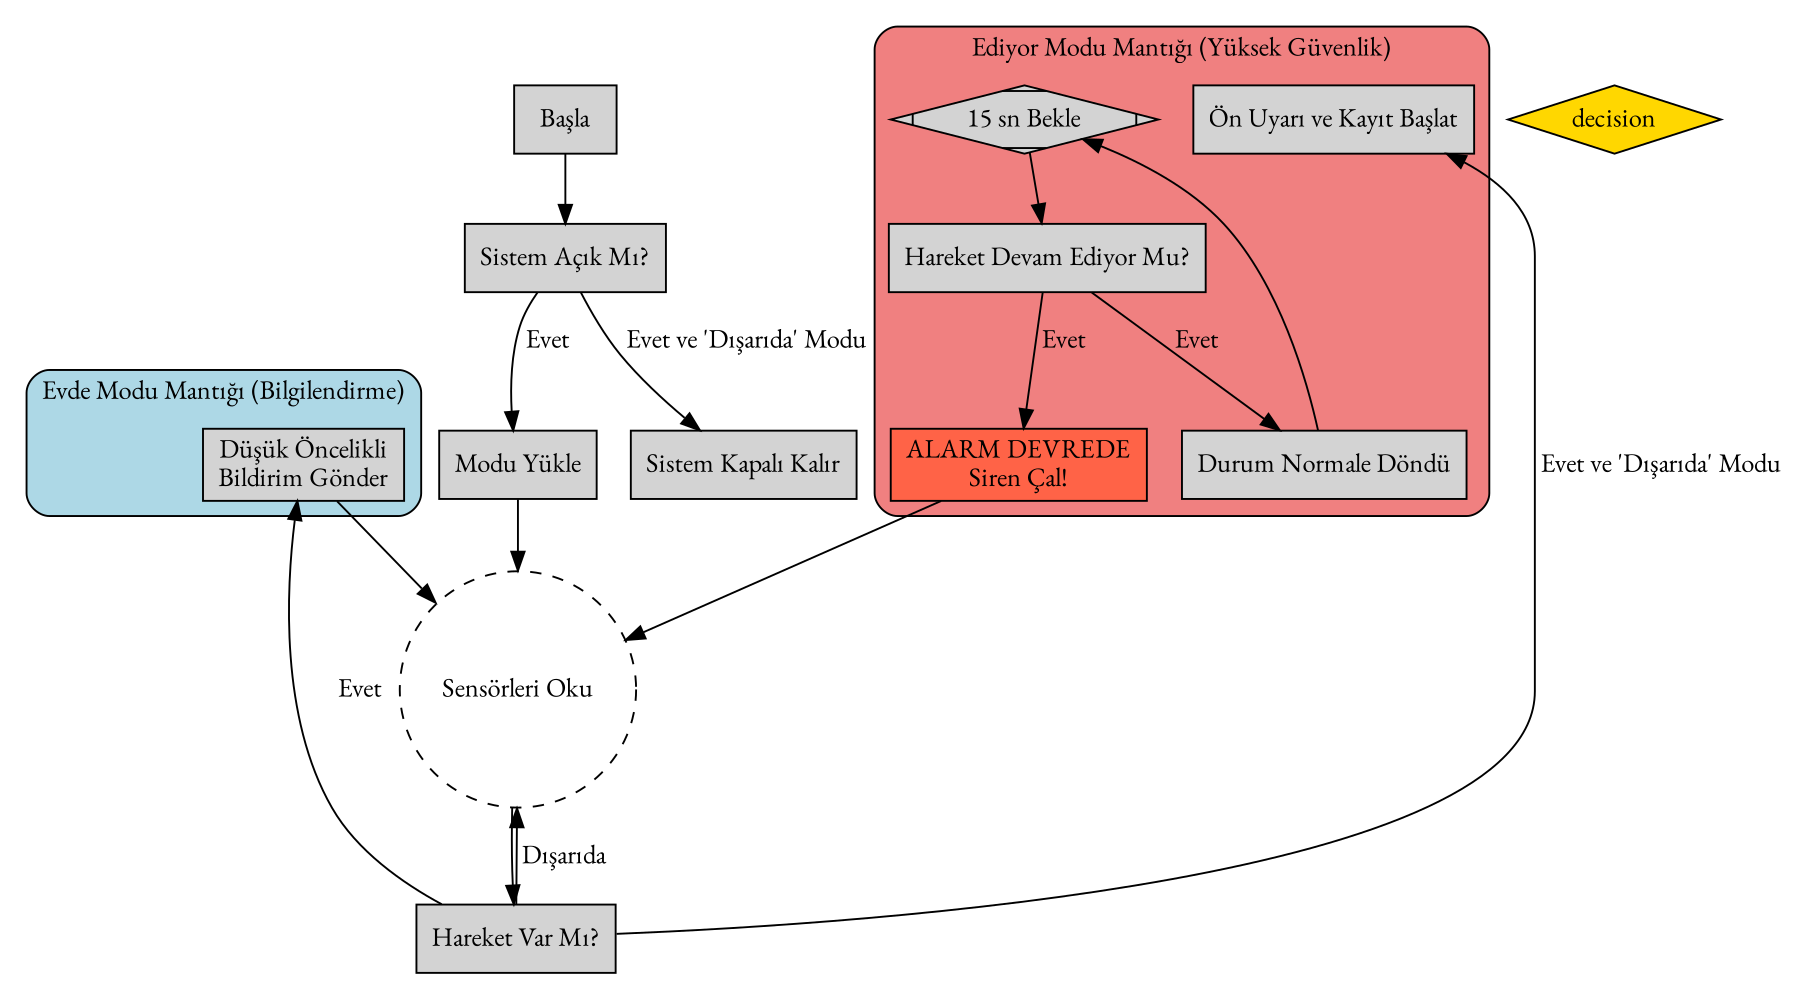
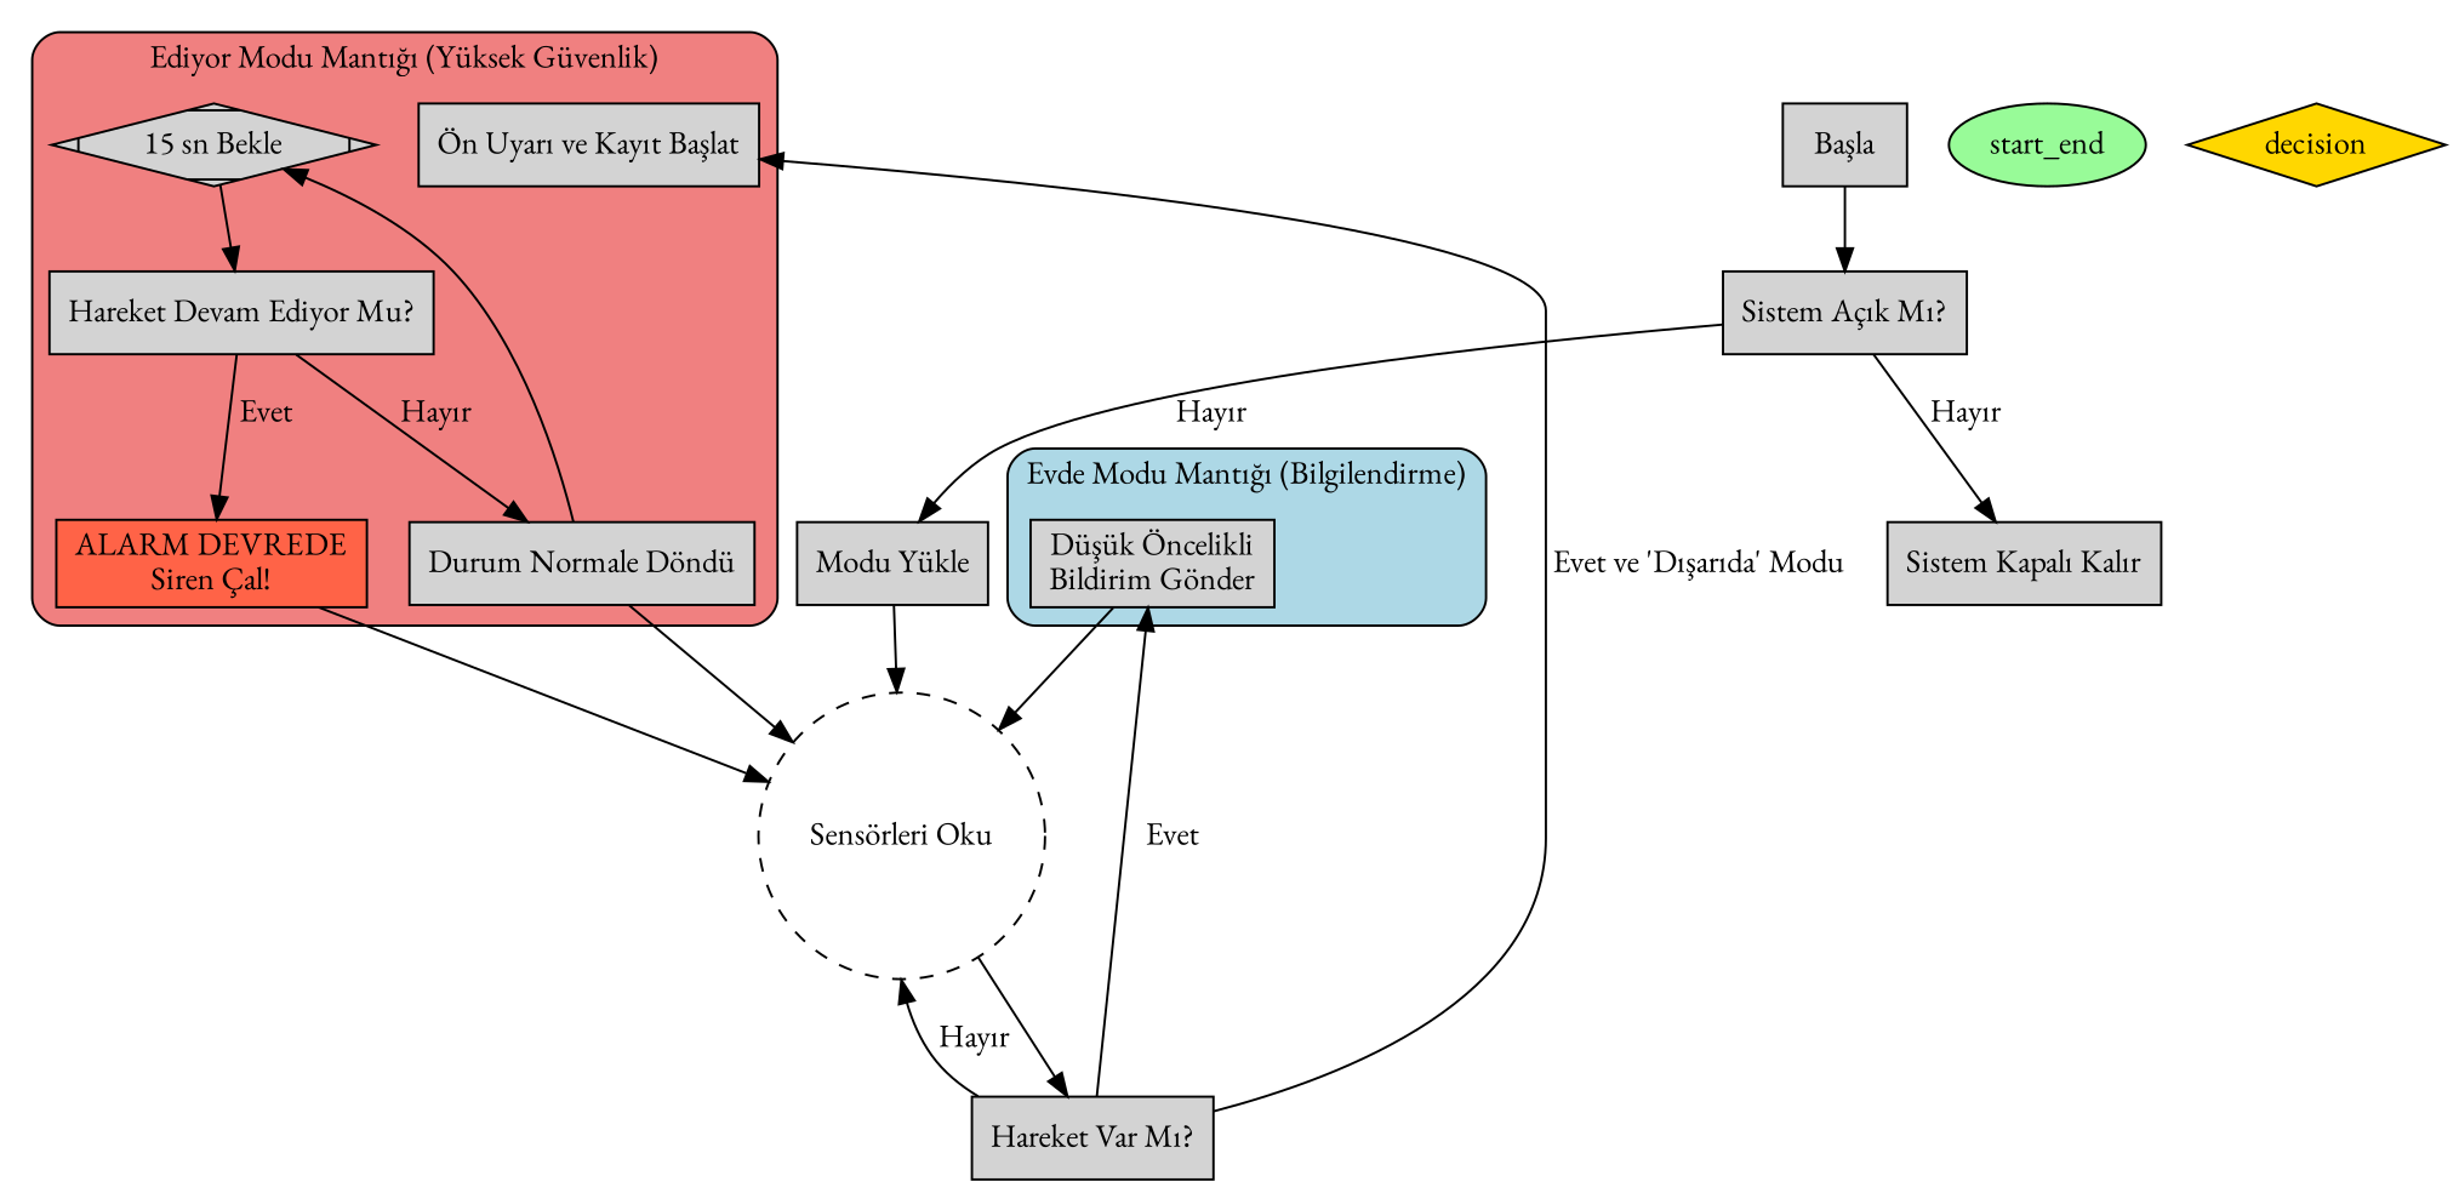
  digraph {
    compound=true
    fontname="EB Garamond"
    rankdir=TB
    node [fontname="EB Garamond" shape=box style=filled]
    edge [fontname="EB Garamond"]
    n1 [label="Ön Uyarı ve Kayıt Başlat"]
    n2 [label="15 sn Bekle" shape=Mdiamond]
    n3 [label="Hareket Devam Ediyor Mu?" node_type=decision]
    n4 [fillcolor=tomato label="ALARM DEVREDE\nSiren Çal!"]
    n5 [label="Durum Normale Döndü"]
    n6 [label="Düşük Öncelikli\nBildirim Gönder"]
    n7 [label="Sensörleri Oku" shape=circle style=dashed]
+   start_end [fillcolor=palegreen shape=ellipse]
    decision [fillcolor=gold shape=diamond]
    n10 [label="Başla" node_type=start_end]
    n11 [label="Sistem Açık Mı?" node_type=decision]
    n12 [label="Sistem Kapalı Kalır" node_type=start_end]
    n13 [fillcolor=lightgrey label="Modu Yükle"]
    n14 [label="Hareket Var Mı?" node_type=decision]
    subgraph cluster_1 {
      fillcolor=lightcoral
      label="Ediyor Modu Mantığı (Yüksek Güvenlik)"
      style="filled,rounded"
      n1
      n2
      n3
      n4
      n5
    }
    subgraph cluster_2 {
      fillcolor=lightblue
      label="Evde Modu Mantığı (Bilgilendirme)"
      style="filled,rounded"
      n6
    }
    n2 -> n3
    n3 -> n4 [label=" Evet"]
-   n3 -> n5 [label=" Evet"]
+   n3 -> n5 [label=" Hayır"]
    n4 -> n7
    n5 -> n2
+   n5 -> n7
    n6 -> n7
    n7 -> n14
    n10 -> n11
-   n11 -> n12 [label=" Evet ve 'Dışarıda' Modu"]
-   n11 -> n13 [label=" Evet"]
+   n11 -> n12 [label=" Hayır"]
+   n11 -> n13 [label=" Hayır"]
    n13 -> n7
    n14 -> n1 [label=" Evet ve 'Dışarıda' Modu"]
    n14 -> n6 [label=" Evet"]
-   n14 -> n7 [label=" Dışarıda"]
+   n14 -> n7 [label=" Hayır"]
  }
